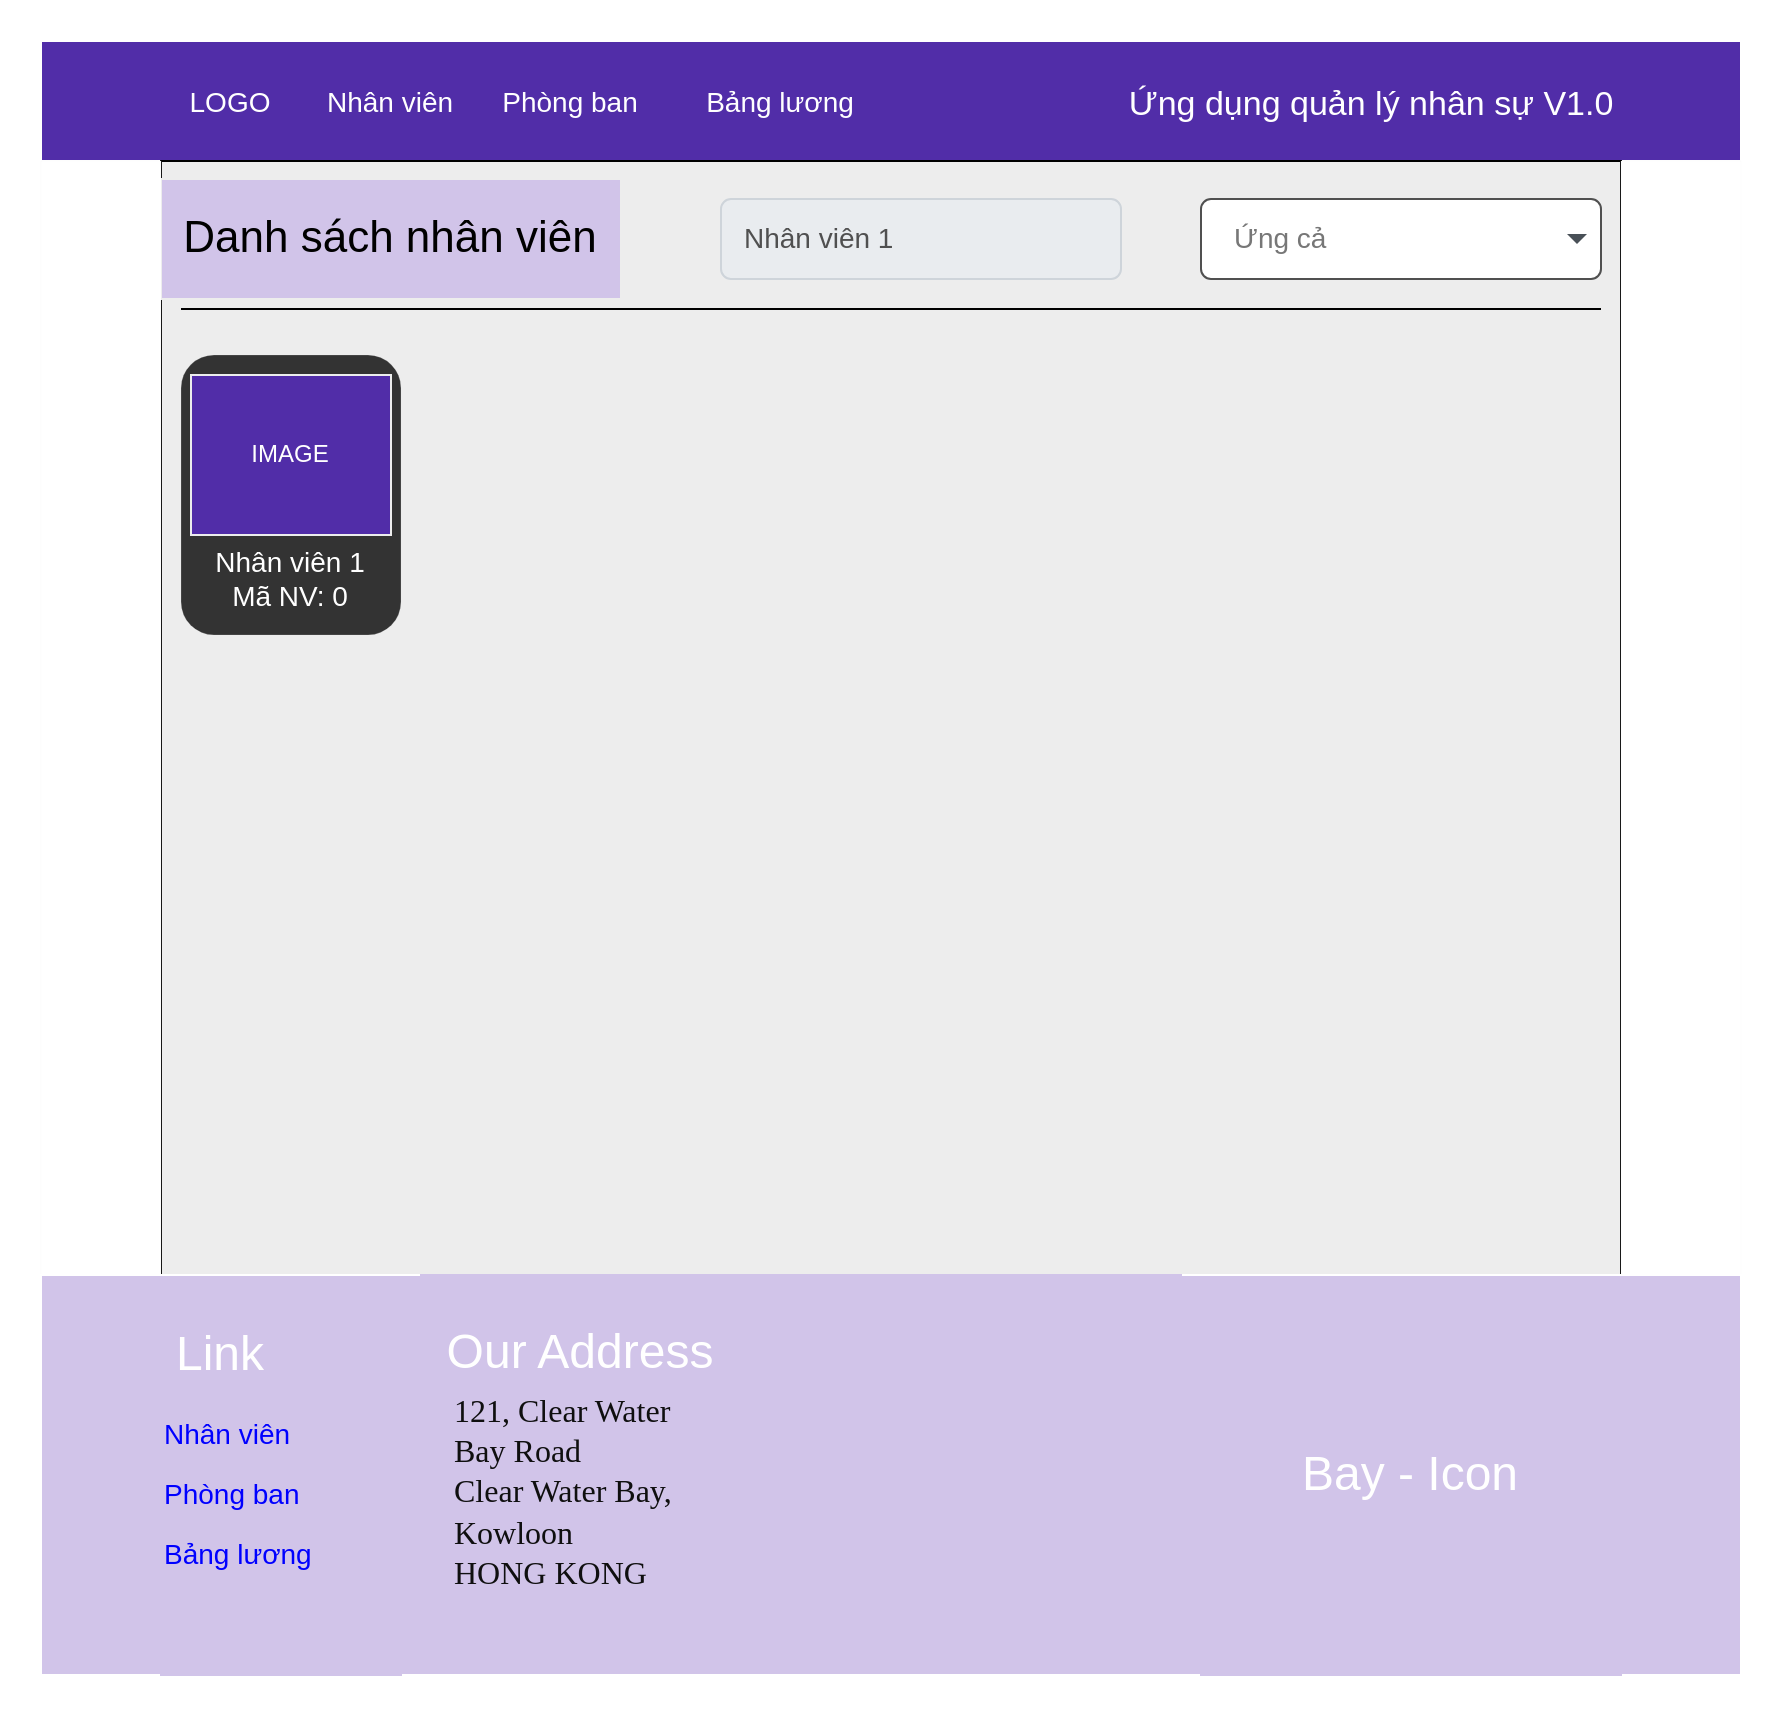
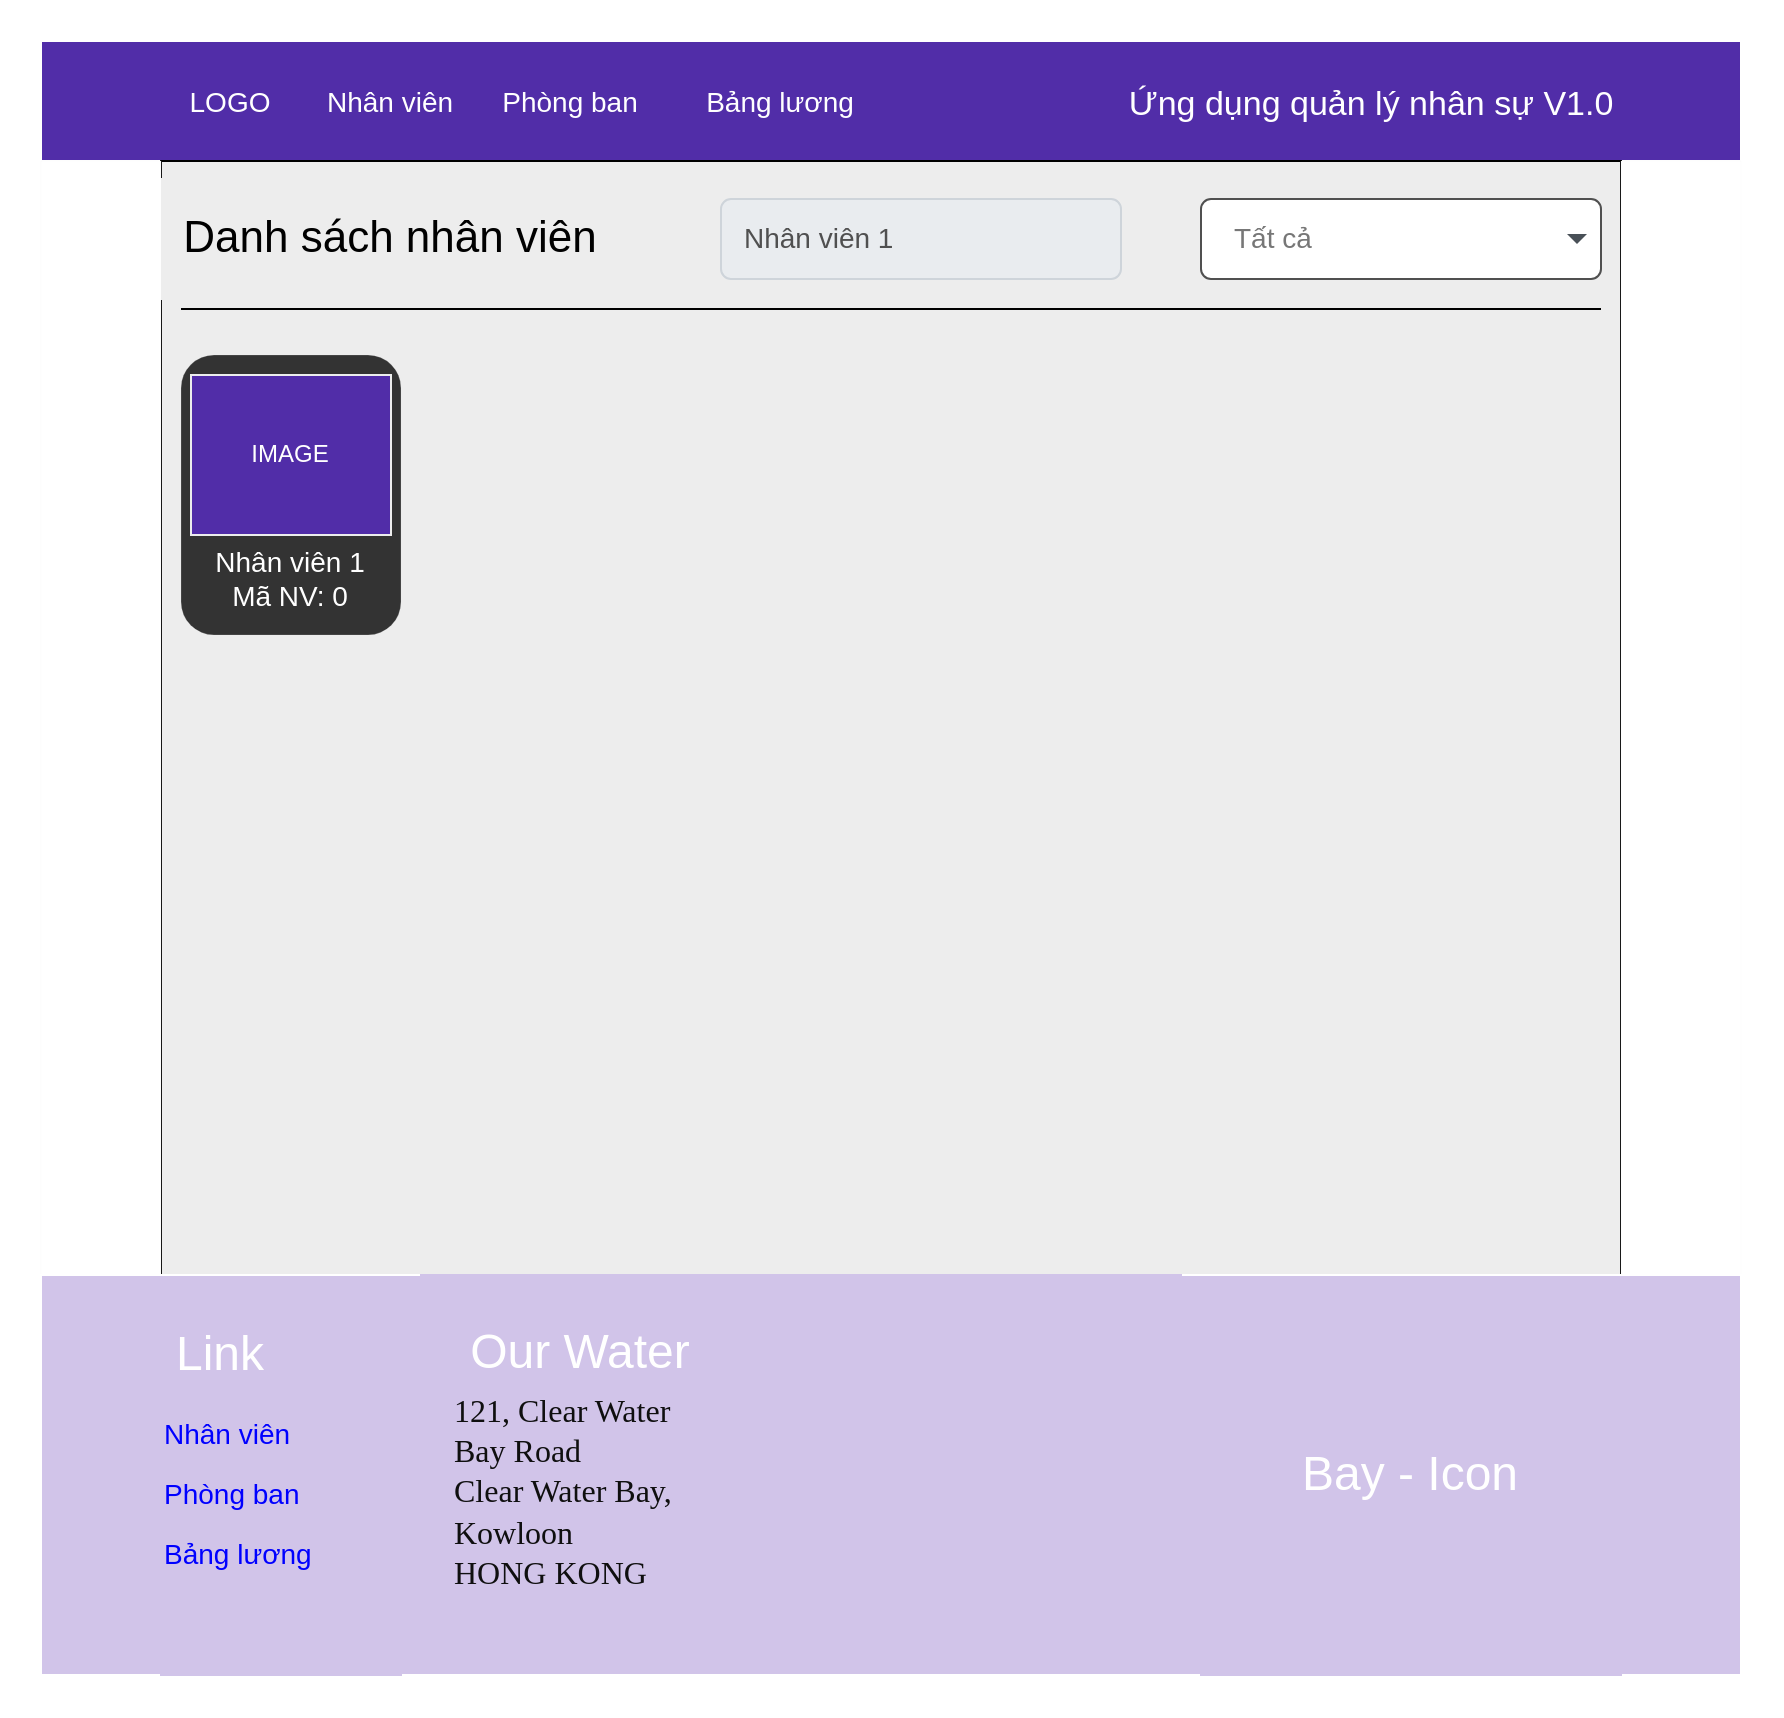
  <mxCell id="0" />
  <mxCell id="1" parent="0" />
  <mxCell id="2" value="" style="html=1;shadow=0;dashed=0;fontSize=16;fontColor=#181819;align=left;spacing=15;fillColor=#512da8;strokeWidth=1;strokeColor=#FFFFFF;" vertex="1" parent="1"><mxGeometry width="850" height="60" as="geometry" x="20" y="20" /></mxCell>
  <mxCell id="3" value="Nhân viên" style="fillColor=none;strokeColor=none;fontSize=14;align=center;fontColor=#FFFFFF;" vertex="1" parent="2"><mxGeometry width="70" height="40" relative="1" as="geometry"><mxPoint x="140" y="10" as="offset" /></mxGeometry></mxCell>
  <mxCell id="4" value="Phòng ban" style="fillColor=none;strokeColor=none;fontSize=14;align=center;fontColor=#FFFFFF;" vertex="1" parent="2"><mxGeometry width="50" height="40" relative="1" as="geometry"><mxPoint x="240" y="10" as="offset" /></mxGeometry></mxCell>
  <mxCell id="5" value="Bảng lương" style="fillColor=none;strokeColor=none;fontSize=14;align=center;fontColor=#FFFFFF;" vertex="1" parent="2"><mxGeometry width="80" height="40" relative="1" as="geometry"><mxPoint x="330" y="10" as="offset" /></mxGeometry></mxCell>
  <mxCell id="6" value="Ứng dụng quản lý nhân sự V1.0" style="fillColor=none;strokeColor=none;fontSize=17;align=center;fontColor=#FFFFFF;spacingLeft=1;strokeWidth=1;" vertex="1" parent="2"><mxGeometry width="250" height="40" relative="1" as="geometry"><mxPoint x="540" y="10" as="offset" /></mxGeometry></mxCell>
  <mxCell id="7" value="" style="rounded=0;whiteSpace=wrap;html=1;fillColor=#ededed;shadow=0;" vertex="1" parent="1"><mxGeometry x="80" y="80" width="730" height="557" as="geometry" /></mxCell>
  <mxCell id="8" value="LOGO" style="fillColor=none;strokeColor=none;fontSize=14;align=center;fontColor=#FFFFFF;" vertex="1" parent="1"><mxGeometry x="80" y="30" width="70" height="40" as="geometry" /></mxCell>
- <mxCell id="9" value="&lt;font color=&quot;#000000&quot; style=&quot;font-size: 22px&quot;&gt;Danh sách nhân viên&lt;/font&gt;" style="rounded=0;whiteSpace=wrap;html=1;fillColor=#d1c4e9;strokeColor=#ededed;" vertex="1" parent="1"><mxGeometry x="80" y="89" width="230" height="60" as="geometry" /></mxCell>
+ <mxCell id="9" value="&lt;font color=&quot;#000000&quot; style=&quot;font-size: 22px&quot;&gt;Danh sách nhân viên&lt;/font&gt;" style="rounded=0;whiteSpace=wrap;html=1;fillColor=#ededed;strokeColor=#ededed;" vertex="1" parent="1"><mxGeometry x="80" y="89" width="230" height="60" as="geometry" /></mxCell>
  <mxCell id="10" value="Nhân viên 1" style="html=1;shadow=0;dashed=0;shape=mxgraph.bootstrap.rrect;rSize=5;strokeColor=#CED4DA;strokeWidth=1;fillColor=#E9ECEF;fontColor=#505050;whiteSpace=wrap;align=left;verticalAlign=middle;spacingLeft=10;fontSize=14;" vertex="1" parent="1"><mxGeometry x="360" y="99" width="200" height="40" as="geometry" /></mxCell>
- <mxCell id="11" value="Ứng cả" style="html=1;shadow=0;dashed=0;shape=mxgraph.bootstrap.rrect;rSize=5;strokeColor=#505050;strokeWidth=1;fillColor=#ffffff;fontColor=#777777;whiteSpace=wrap;align=left;verticalAlign=middle;fontStyle=0;fontSize=14;spacingRight=0;spacing=17;" vertex="1" parent="1"><mxGeometry x="600" y="99" width="200" height="40" as="geometry" /></mxCell>
+ <mxCell id="11" value="Tất cả" style="html=1;shadow=0;dashed=0;shape=mxgraph.bootstrap.rrect;rSize=5;strokeColor=#505050;strokeWidth=1;fillColor=#ffffff;fontColor=#777777;whiteSpace=wrap;align=left;verticalAlign=middle;fontStyle=0;fontSize=14;spacingRight=0;spacing=17;" vertex="1" parent="1"><mxGeometry x="600" y="99" width="200" height="40" as="geometry" /></mxCell>
  <mxCell id="12" value="" style="shape=triangle;direction=south;fillColor=#495057;strokeColor=none;perimeter=none;" vertex="1" parent="11"><mxGeometry x="1" y="0.5" width="10" height="5" relative="1" as="geometry"><mxPoint x="-17" y="-2.5" as="offset" /></mxGeometry></mxCell>
  <mxCell id="13" value="" style="rounded=0;whiteSpace=wrap;html=1;shadow=0;glass=0;sketch=0;strokeColor=#ededed;strokeWidth=0;fillColor=#FFFFFF;" vertex="1" parent="1"><mxGeometry y="80" width="60" height="557" as="geometry" x="20" /></mxCell>
  <mxCell id="14" value="" style="rounded=0;whiteSpace=wrap;html=1;shadow=0;glass=0;sketch=0;strokeColor=#ededed;strokeWidth=0;fillColor=#FFFFFF;" vertex="1" parent="1"><mxGeometry x="810" y="80" width="60" height="557" as="geometry" /></mxCell>
  <mxCell id="15" value="&lt;font style=&quot;font-size: 14px&quot;&gt;&lt;font color=&quot;#ffffff&quot;&gt;&lt;br&gt;&lt;br&gt;&lt;br&gt;&lt;br&gt;&lt;br&gt;Nhân viên 1&lt;br&gt;Mã NV: 0&lt;/font&gt;&lt;br&gt;&lt;/font&gt;" style="rounded=1;whiteSpace=wrap;html=1;strokeColor=#ededed;shadow=0;sketch=0;glass=0;fillColor=#333333;strokeWidth=0;" vertex="1" parent="1"><mxGeometry x="90" y="177" width="110" height="140" as="geometry" /></mxCell>
  <mxCell id="16" value="&lt;font color=&quot;#ffffff&quot;&gt;IMAGE&lt;/font&gt;" style="rounded=0;whiteSpace=wrap;html=1;shadow=0;glass=0;sketch=0;strokeColor=#ededed;strokeWidth=1;fillColor=#512da8;" vertex="1" parent="1"><mxGeometry x="95" y="187" width="100" height="80" as="geometry" /></mxCell>
  <mxCell id="17" value="" style="line;strokeWidth=1;html=1;perimeter=backbonePerimeter;points=[];outlineConnect=0;strokeColor=#000000;" vertex="1" parent="1"><mxGeometry x="90" y="149" width="710" height="10" as="geometry" /></mxCell>
  <mxCell id="18" value="" style="rounded=0;whiteSpace=wrap;html=1;fontSize=17;strokeWidth=1;fontColor=#ffffff;fillColor=#d1c4e9;strokeColor=#FFFFFF;" vertex="1" parent="1"><mxGeometry y="637" width="850" height="200" as="geometry" x="20" /></mxCell>
  <mxCell id="19" value="" style="rounded=0;whiteSpace=wrap;html=1;fontSize=17;fontColor=#FFFFFF;strokeWidth=1;fillColor=#D1C4E9;strokeColor=#D1C4E9;" vertex="1" parent="1"><mxGeometry x="80" y="638" width="120" height="199" as="geometry" /></mxCell>
  <mxCell id="20" value="&lt;div style=&quot;text-align: left&quot;&gt;&lt;br&gt;&lt;/div&gt;&lt;br&gt;&lt;br&gt;" style="rounded=0;whiteSpace=wrap;html=1;fontSize=17;fontColor=#FFFFFF;strokeWidth=1;fillColor=#d1c4e9;strokeColor=#D1C4E9;" vertex="1" parent="1"><mxGeometry x="210" y="637" width="380" height="199" as="geometry" /></mxCell>
  <mxCell id="21" value="" style="rounded=0;whiteSpace=wrap;html=1;fontSize=17;fontColor=#FFFFFF;strokeWidth=1;fillColor=#d1c4e9;strokeColor=#D1C4E9;" vertex="1" parent="1"><mxGeometry x="600" y="638" width="210" height="199" as="geometry" /></mxCell>
  <mxCell id="22" value="&lt;font style=&quot;font-size: 24px&quot;&gt;Link&lt;/font&gt;" style="text;html=1;strokeColor=none;fillColor=none;align=center;verticalAlign=middle;whiteSpace=wrap;rounded=0;fontSize=17;fontColor=#FFFFFF;" vertex="1" parent="1"><mxGeometry x="80" y="657" width="60" height="40" as="geometry" /></mxCell>
- <mxCell id="23" value="&lt;font style=&quot;font-size: 24px&quot;&gt;Our Address&lt;/font&gt;" style="text;html=1;strokeColor=none;fillColor=none;align=center;verticalAlign=middle;whiteSpace=wrap;rounded=0;fontSize=17;fontColor=#FFFFFF;" vertex="1" parent="1"><mxGeometry x="210" y="656" width="160" height="40" as="geometry" /></mxCell>
+ <mxCell id="23" value="&lt;font style=&quot;font-size: 24px&quot;&gt;Our Water&lt;/font&gt;" style="text;html=1;strokeColor=none;fillColor=none;align=center;verticalAlign=middle;whiteSpace=wrap;rounded=0;fontSize=17;fontColor=#FFFFFF;" vertex="1" parent="1"><mxGeometry x="210" y="656" width="160" height="40" as="geometry" /></mxCell>
  <mxCell id="24" value="&lt;font style=&quot;font-size: 24px&quot;&gt;Bay - Icon&lt;/font&gt;" style="text;html=1;strokeColor=none;fillColor=none;align=center;verticalAlign=middle;whiteSpace=wrap;rounded=0;fontSize=17;fontColor=#FFFFFF;" vertex="1" parent="1"><mxGeometry x="625" y="717" width="160" height="40" as="geometry" /></mxCell>
  <mxCell id="25" value="&lt;span style=&quot;color: rgb(15 , 15 , 15) ; font-family: &amp;#34;times new roman&amp;#34; , &amp;#34;times&amp;#34; , serif ; font-size: 16px ; background-color: rgb(209 , 196 , 233)&quot;&gt;121, Clear Water Bay Road&lt;/span&gt;&lt;br style=&quot;box-sizing: border-box ; margin: 0px ; padding: 0px ; color: rgb(15 , 15 , 15) ; font-family: &amp;#34;times new roman&amp;#34; , &amp;#34;times&amp;#34; , serif ; font-size: 16px ; background-color: rgb(209 , 196 , 233)&quot;&gt;&lt;span style=&quot;color: rgb(15 , 15 , 15) ; font-family: &amp;#34;times new roman&amp;#34; , &amp;#34;times&amp;#34; , serif ; font-size: 16px ; background-color: rgb(209 , 196 , 233)&quot;&gt;Clear Water Bay, Kowloon&lt;/span&gt;&lt;br style=&quot;box-sizing: border-box ; margin: 0px ; padding: 0px ; color: rgb(15 , 15 , 15) ; font-family: &amp;#34;times new roman&amp;#34; , &amp;#34;times&amp;#34; , serif ; font-size: 16px ; background-color: rgb(209 , 196 , 233)&quot;&gt;&lt;span style=&quot;color: rgb(15 , 15 , 15) ; font-family: &amp;#34;times new roman&amp;#34; , &amp;#34;times&amp;#34; , serif ; font-size: 16px ; background-color: rgb(209 , 196 , 233)&quot;&gt;HONG KONG&lt;/span&gt;" style="text;html=1;strokeColor=none;fillColor=none;align=left;verticalAlign=middle;whiteSpace=wrap;rounded=0;fontSize=17;fontColor=#FFFFFF;" vertex="1" parent="1"><mxGeometry x="225" y="726" width="120" height="40" as="geometry" /></mxCell>
  <mxCell id="26" value="&lt;font style=&quot;font-size: 14px&quot; color=&quot;#0000ff&quot;&gt;Nhân viên&lt;/font&gt;" style="text;html=1;strokeColor=none;fillColor=none;align=left;verticalAlign=middle;whiteSpace=wrap;rounded=0;fontSize=17;fontColor=#FFFFFF;" vertex="1" parent="1"><mxGeometry x="80" y="697" width="90" height="40" as="geometry" /></mxCell>
  <mxCell id="27" value="&lt;font style=&quot;font-size: 14px&quot; color=&quot;#0000ff&quot;&gt;Phòng ban&lt;/font&gt;" style="text;html=1;strokeColor=none;fillColor=none;align=left;verticalAlign=middle;whiteSpace=wrap;rounded=0;fontSize=17;fontColor=#FFFFFF;" vertex="1" parent="1"><mxGeometry x="80" y="727" width="110" height="40" as="geometry" /></mxCell>
  <mxCell id="28" value="&lt;font style=&quot;font-size: 14px&quot; color=&quot;#0000ff&quot;&gt;Bảng lương&lt;/font&gt;" style="text;html=1;strokeColor=none;fillColor=none;align=left;verticalAlign=middle;whiteSpace=wrap;rounded=0;fontSize=17;fontColor=#FFFFFF;" vertex="1" parent="1"><mxGeometry x="80" y="757" width="100" height="40" as="geometry" /></mxCell>
